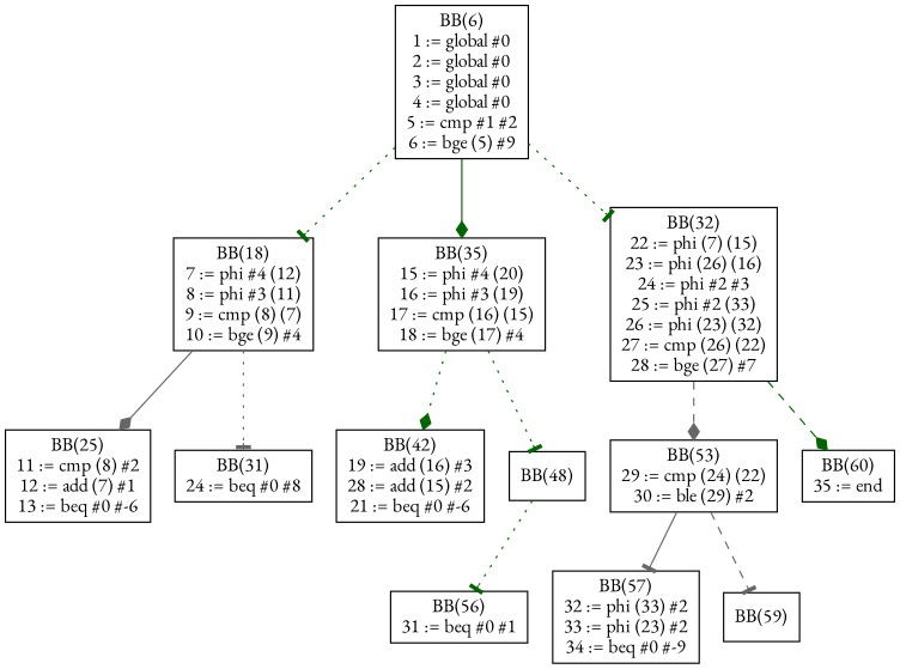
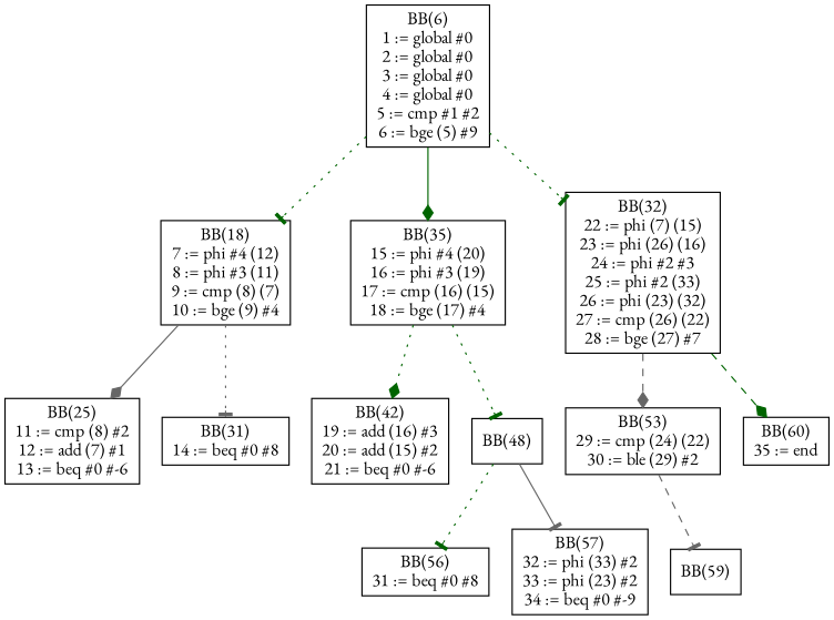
  digraph {
    fontname="EB Garamond"
    node [fontname="EB Garamond" shape=box]
    edge [arrowhead=tee color=darkgreen fontname="EB Garamond" style=dotted]
    n1 [label="BB(6)\n1 := global #0\n2 := global #0\n3 := global #0\n4 := global #0\n5 := cmp #1 #2\n6 := bge (5) #9\n"]
    n2 [label="BB(18)\n7 := phi #4 (12)\n8 := phi #3 (11)\n9 := cmp (8) (7)\n10 := bge (9) #4\n"]
    n3 [label="BB(35)\n15 := phi #4 (20)\n16 := phi #3 (19)\n17 := cmp (16) (15)\n18 := bge (17) #4\n"]
    n4 [label="BB(32)\n22 := phi (7) (15)\n23 := phi (26) (16)\n24 := phi #2 #3\n25 := phi #2 (33)\n26 := phi (23) (32)\n27 := cmp (26) (22)\n28 := bge (27) #7\n"]
    n5 [label="BB(25)\n11 := cmp (8) #2\n12 := add (7) #1\n13 := beq #0 #-6\n"]
-   n6 [label="BB(31)\n24 := beq #0 #8\n"]
-   n7 [label="BB(42)\n19 := add (16) #3\n28 := add (15) #2\n21 := beq #0 #-6\n"]
+   n6 [label="BB(31)\n14 := beq #0 #8\n"]
+   n7 [label="BB(42)\n19 := add (16) #3\n20 := add (15) #2\n21 := beq #0 #-6\n"]
    n8 [label="BB(48)\n"]
    n9 [label="BB(53)\n29 := cmp (24) (22)\n30 := ble (29) #2\n"]
    n10 [label="BB(60)\n35 := end\n"]
-   n11 [label="BB(56)\n31 := beq #0 #1\n"]
+   n11 [label="BB(56)\n31 := beq #0 #8\n"]
    n12 [label="BB(59)\n"]
    n13 [label="BB(57)\n32 := phi (33) #2\n33 := phi (23) #2\n34 := beq #0 #-9\n"]
    n1 -> n2
    n1 -> n3 [arrowhead=diamond style=solid]
    n1 -> n4
    n2 -> n5 [arrowhead=diamond color=gray40 style=solid]
    n2 -> n6 [color=gray40]
    n3 -> n7 [arrowhead=diamond]
    n3 -> n8
    n4 -> n9 [arrowhead=diamond color=gray40 style=dashed]
    n4 -> n10 [arrowhead=diamond style=dashed]
    n8 -> n11
    n9 -> n12 [color=gray40 style=dashed]
-   n9 -> n13 [color=gray40 style=solid]
+   n8 -> n13 [color=gray40 style=solid]
  }
